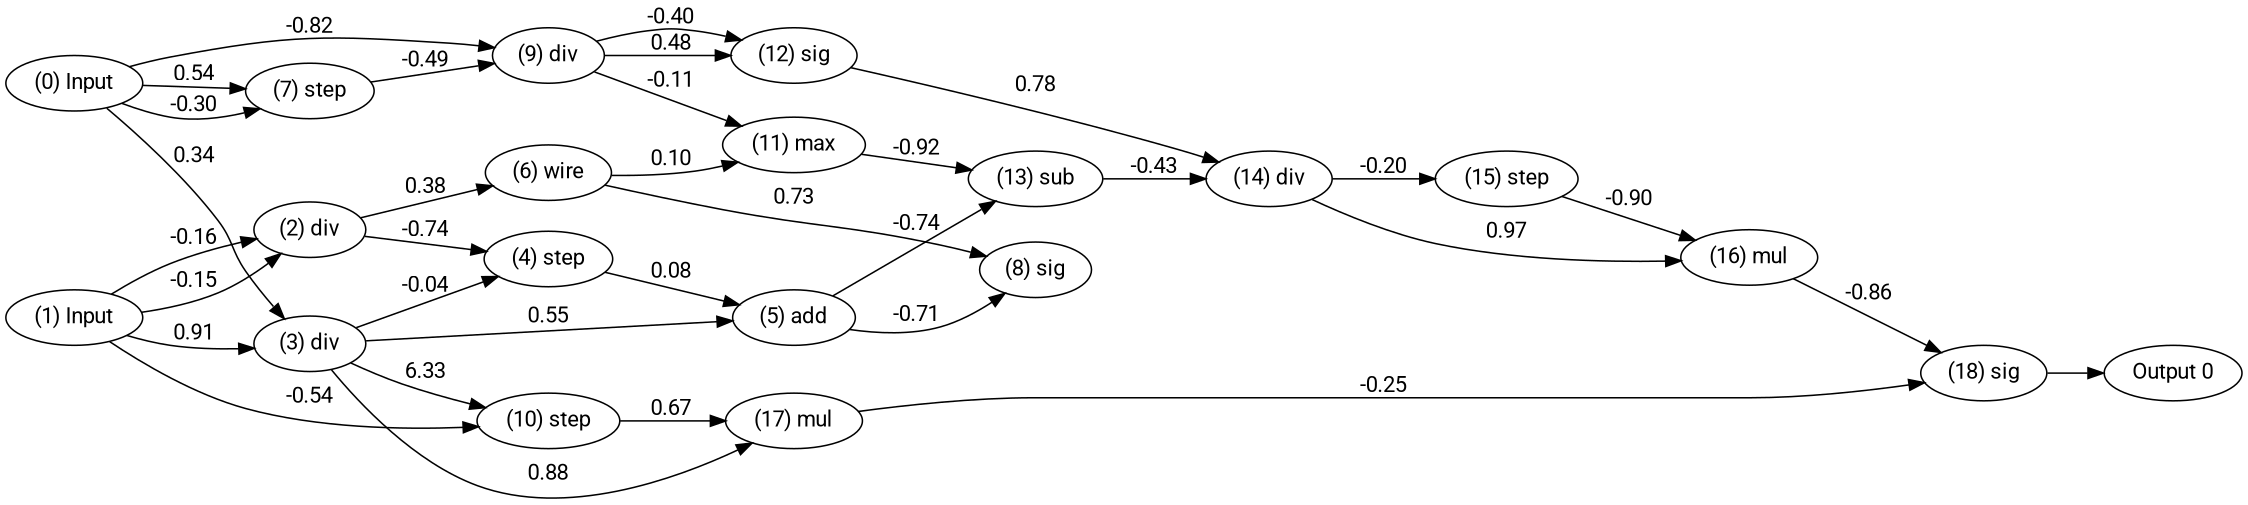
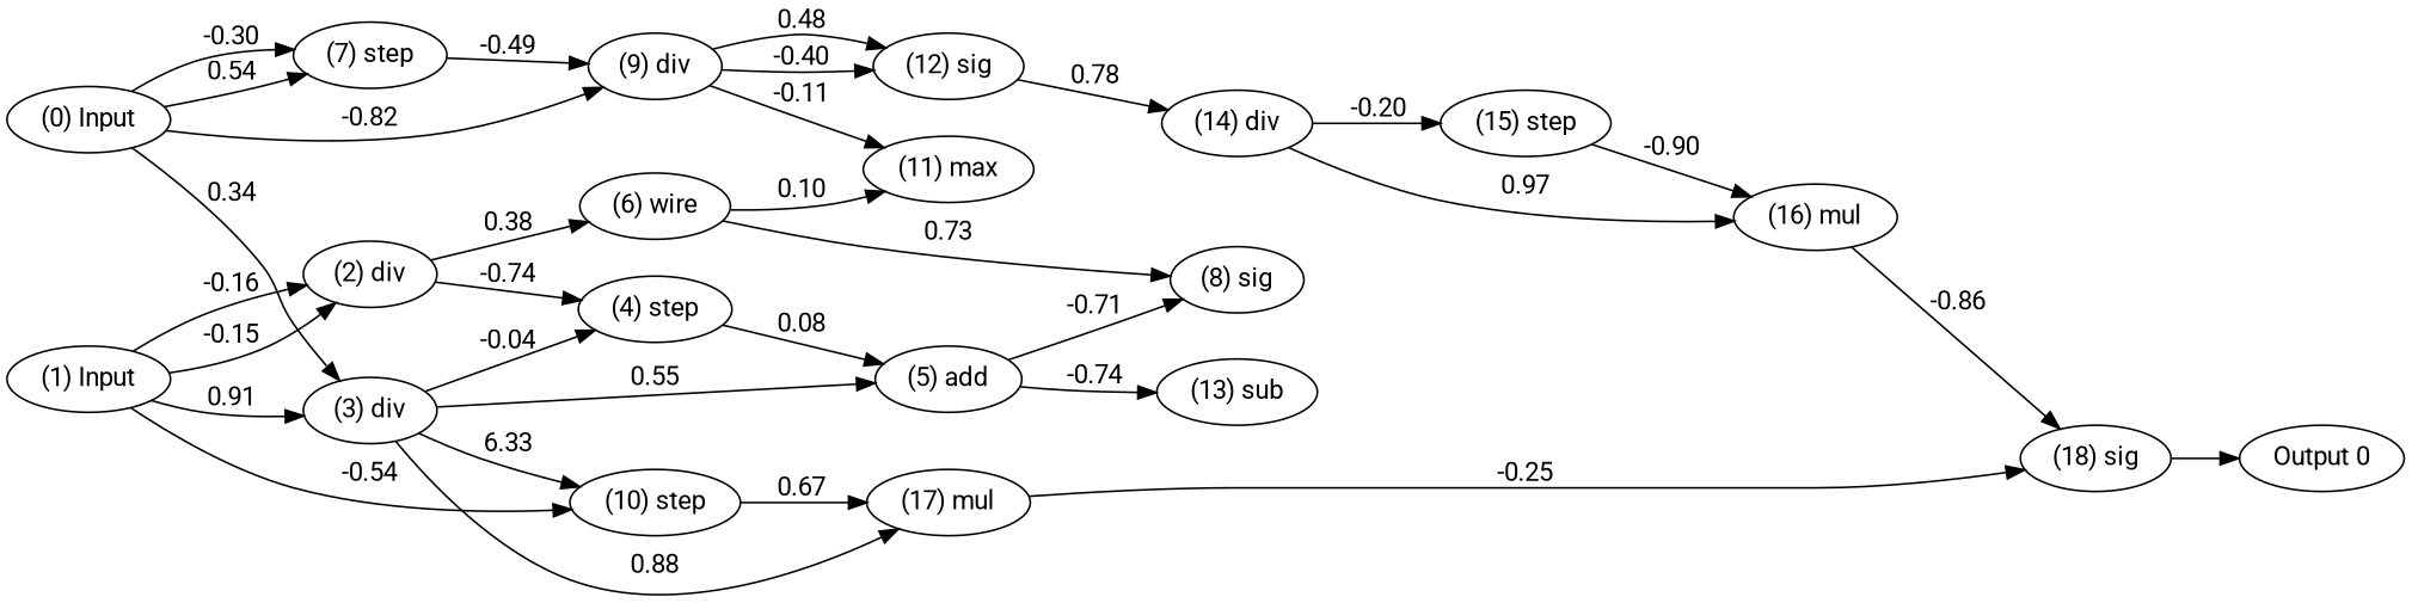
  digraph {
    fontname=Roboto
    rankdir=LR
    node [color=black fontcolor=black fontname=Roboto labelfontcolor=black]
    edge [bold=true color=black fontcolor=black fontname=Roboto labelfontcolor=black]
    n1 [label="(0) Input"]
    n2 [label="(1) Input"]
    n3 [label="Output 0"]
    n4 [label="(3) div"]
    n5 [label="(7) step"]
    n6 [label="(9) div"]
    n7 [label="(2) div"]
    n8 [label="(10) step"]
    n9 [label="(4) step"]
    n10 [label="(5) add"]
    n11 [label="(17) mul"]
    n12 [label="(11) max"]
    n13 [label="(12) sig"]
    n14 [label="(6) wire"]
    n15 [label="(8) sig"]
    n16 [label="(13) sub"]
    n17 [label="(18) sig"]
    n18 [label="(14) div"]
    n19 [label="(15) step"]
    n20 [label="(16) mul"]
    subgraph sub_1 {
      rank=source
      n1
      n2
    }
    subgraph sub_2 {
      rank=max
      n3
    }
    n1 -> n4 [label=0.34]
    n1 -> n5 [label=0.54]
    n1 -> n5 [label=-0.30]
    n1 -> n6 [label=-0.82]
    n2 -> n4 [label=0.91]
    n2 -> n7 [label=-0.16]
    n2 -> n7 [label=-0.15]
    n2 -> n8 [label=-0.54]
    n4 -> n8 [label=6.33]
    n4 -> n9 [label=-0.04]
    n4 -> n10 [label=0.55]
    n4 -> n11 [label=0.88]
    n5 -> n6 [label=-0.49]
    n6 -> n12 [label=-0.11]
    n6 -> n13 [label=0.48]
    n6 -> n13 [label=-0.40]
    n7 -> n9 [label=-0.74]
    n7 -> n14 [label=0.38]
    n8 -> n11 [label=0.67]
    n9 -> n10 [label=0.08]
    n10 -> n15 [label=-0.71]
    n10 -> n16 [label=-0.74]
    n11 -> n17 [label=-0.25]
-   n12 -> n16 [label=-0.92]
    n13 -> n18 [label=0.78]
    n14 -> n12 [label=0.10]
    n14 -> n15 [label=0.73]
-   n16 -> n18 [label=-0.43]
    n17 -> n3
    n18 -> n19 [label=-0.20]
    n18 -> n20 [label=0.97]
    n19 -> n20 [label=-0.90]
    n20 -> n17 [label=-0.86]
  }
